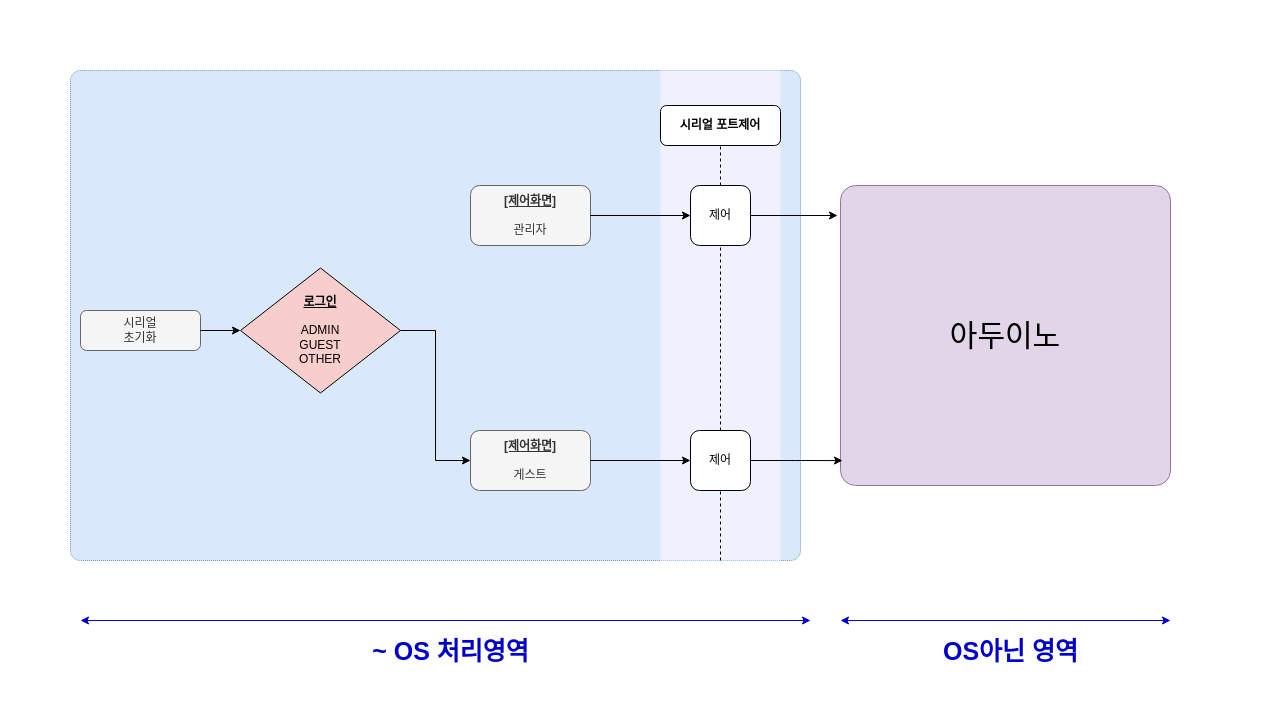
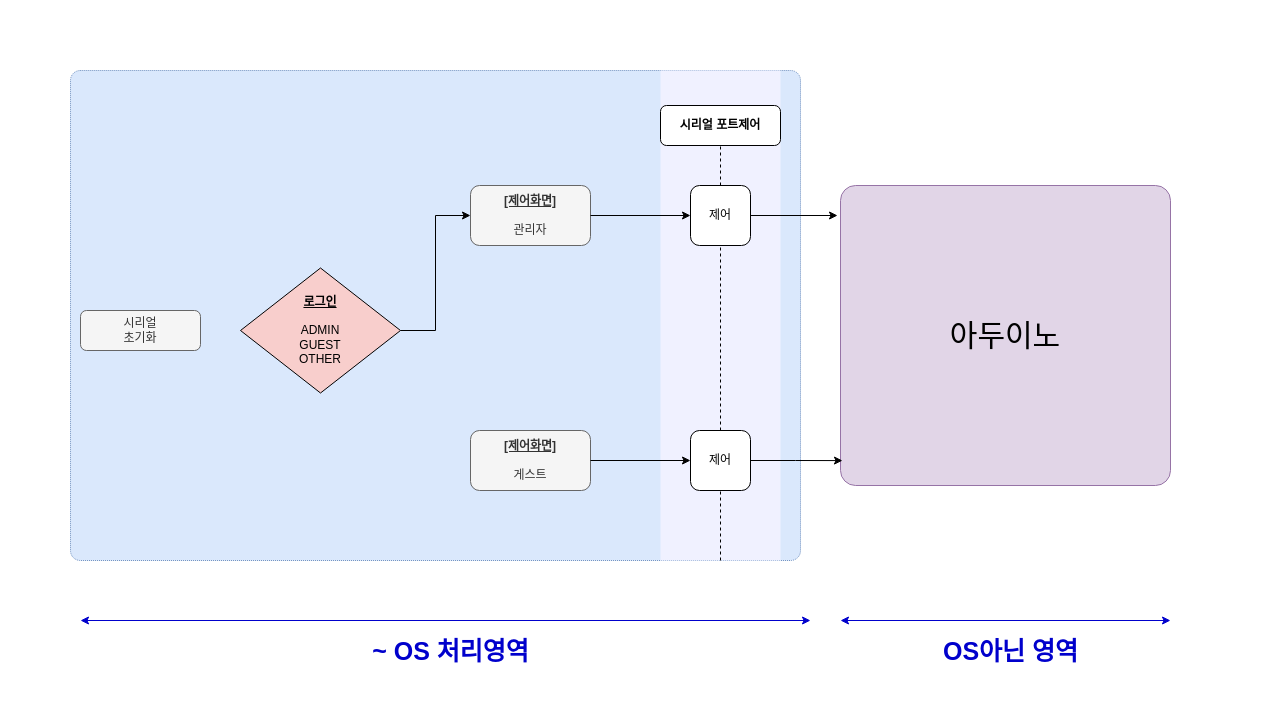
  <mxCell id="0" />
  <mxCell id="1" parent="0" />
  <mxCell id="2" value="" style="group;container=1;" vertex="1" connectable="0" parent="1"><mxGeometry x="70" y="70" width="1170" height="630" as="geometry" /></mxCell>
  <mxCell id="3" value="" style="rounded=0;whiteSpace=wrap;html=1;strokeColor=none;" vertex="1" parent="2"><mxGeometry x="-50" y="-50" width="1210" height="680" as="geometry" /></mxCell>
  <mxCell id="4" value="" style="rounded=1;whiteSpace=wrap;html=1;fillColor=#dae8fc;dashed=1;dashPattern=1 1;strokeColor=#6c8ebf;arcSize=2;" parent="2" vertex="1"><mxGeometry width="730" height="490" as="geometry" /></mxCell>
  <mxCell id="5" value="" style="rounded=0;whiteSpace=wrap;html=1;strokeColor=none;fillColor=#F0F1FF;" parent="2" vertex="1"><mxGeometry x="590" width="120" height="490" as="geometry" /></mxCell>
  <mxCell id="6" value="시리얼&lt;br&gt;초기화" style="rounded=1;whiteSpace=wrap;html=1;fontSize=12;glass=0;strokeWidth=1;shadow=0;fillColor=#f5f5f5;strokeColor=#666666;fontColor=#333333;" parent="2" vertex="1"><mxGeometry x="10" y="240" width="120" height="40" as="geometry" /></mxCell>
  <mxCell id="7" value="&lt;span&gt;&lt;b&gt;&lt;u&gt;로그인&lt;/u&gt;&lt;/b&gt;&lt;br&gt;&lt;br&gt;ADMIN&lt;br&gt;GUEST&lt;br&gt;OTHER&lt;br&gt;&lt;/span&gt;" style="rhombus;whiteSpace=wrap;html=1;fillColor=#f8cecc;" parent="2" vertex="1"><mxGeometry x="170" y="197.5" width="160" height="125" as="geometry" /></mxCell>
- <mxCell id="8" value="" style="edgeStyle=orthogonalEdgeStyle;rounded=0;orthogonalLoop=1;jettySize=auto;html=1;" parent="2" source="6" target="7" edge="1"><mxGeometry relative="1" as="geometry" /></mxCell>
  <mxCell id="9" value="&lt;b&gt;&lt;u&gt;[제어화면]&lt;/u&gt;&lt;/b&gt;&lt;br&gt;&lt;br&gt;관리자" style="rounded=1;whiteSpace=wrap;html=1;fontSize=12;glass=0;strokeWidth=1;shadow=0;fillColor=#f5f5f5;strokeColor=#666666;fontColor=#333333;" parent="2" vertex="1"><mxGeometry x="400" y="115" width="120" height="60" as="geometry" /></mxCell>
+ <mxCell id="10" style="edgeStyle=orthogonalEdgeStyle;rounded=0;orthogonalLoop=1;jettySize=auto;html=1;entryX=0;entryY=0.5;entryDx=0;entryDy=0;" parent="2" source="7" target="9" edge="1"><mxGeometry relative="1" as="geometry" /></mxCell>
  <mxCell id="11" value="&lt;b&gt;&lt;u&gt;[제어화면]&lt;/u&gt;&lt;/b&gt;&lt;br&gt;&lt;br&gt;게스트" style="rounded=1;whiteSpace=wrap;html=1;fontSize=12;glass=0;strokeWidth=1;shadow=0;fillColor=#f5f5f5;strokeColor=#666666;fontColor=#333333;" parent="2" vertex="1"><mxGeometry x="400" y="360" width="120" height="60" as="geometry" /></mxCell>
- <mxCell id="12" style="edgeStyle=orthogonalEdgeStyle;rounded=0;orthogonalLoop=1;jettySize=auto;html=1;entryX=0;entryY=0.5;entryDx=0;entryDy=0;" parent="2" source="7" target="11" edge="1"><mxGeometry relative="1" as="geometry" /></mxCell>
  <mxCell id="13" value="&lt;b&gt;시리얼 포트제어&lt;/b&gt;" style="rounded=1;whiteSpace=wrap;html=1;" parent="2" vertex="1"><mxGeometry x="590" y="35" width="120" height="40" as="geometry" /></mxCell>
  <mxCell id="14" value="" style="endArrow=none;html=1;entryX=0.5;entryY=1;entryDx=0;entryDy=0;dashed=1;" parent="2" source="15" target="13" edge="1"><mxGeometry width="50" height="50" relative="1" as="geometry"><mxPoint x="650" y="495" as="sourcePoint" /><mxPoint x="430" y="235" as="targetPoint" /></mxGeometry></mxCell>
  <mxCell id="15" value="제어" style="rounded=1;whiteSpace=wrap;html=1;" parent="2" vertex="1"><mxGeometry x="620" y="115" width="60" height="60" as="geometry" /></mxCell>
  <mxCell id="16" style="edgeStyle=orthogonalEdgeStyle;rounded=0;orthogonalLoop=1;jettySize=auto;html=1;" parent="2" source="9" target="15" edge="1"><mxGeometry relative="1" as="geometry" /></mxCell>
  <mxCell id="17" value="" style="endArrow=none;html=1;entryX=0.5;entryY=1;entryDx=0;entryDy=0;dashed=1;" parent="2" source="18" target="15" edge="1"><mxGeometry width="50" height="50" relative="1" as="geometry"><mxPoint x="650" y="495" as="sourcePoint" /><mxPoint x="650" y="75" as="targetPoint" /></mxGeometry></mxCell>
  <mxCell id="18" value="제어" style="rounded=1;whiteSpace=wrap;html=1;" parent="2" vertex="1"><mxGeometry x="620" y="360" width="60" height="60" as="geometry" /></mxCell>
  <mxCell id="19" style="edgeStyle=orthogonalEdgeStyle;rounded=0;orthogonalLoop=1;jettySize=auto;html=1;entryX=0;entryY=0.5;entryDx=0;entryDy=0;" parent="2" source="11" target="18" edge="1"><mxGeometry relative="1" as="geometry" /></mxCell>
  <mxCell id="20" value="" style="endArrow=none;html=1;entryX=0.5;entryY=1;entryDx=0;entryDy=0;dashed=1;" parent="2" target="18" edge="1"><mxGeometry width="50" height="50" relative="1" as="geometry"><mxPoint x="650" y="490" as="sourcePoint" /><mxPoint x="650" y="175" as="targetPoint" /></mxGeometry></mxCell>
  <mxCell id="21" value="&lt;font style=&quot;font-size: 30px&quot;&gt;아두이노&lt;/font&gt;" style="rounded=1;whiteSpace=wrap;html=1;fillColor=#e1d5e7;shadow=0;strokeColor=#9673a6;strokeWidth=1;glass=0;arcSize=5;" parent="2" vertex="1"><mxGeometry x="770" y="115" width="330" height="300" as="geometry" /></mxCell>
  <mxCell id="22" style="edgeStyle=orthogonalEdgeStyle;rounded=0;orthogonalLoop=1;jettySize=auto;html=1;entryX=-0.009;entryY=0.1;entryDx=0;entryDy=0;entryPerimeter=0;" parent="2" source="15" target="21" edge="1"><mxGeometry relative="1" as="geometry" /></mxCell>
  <mxCell id="23" style="edgeStyle=orthogonalEdgeStyle;rounded=0;orthogonalLoop=1;jettySize=auto;html=1;exitX=1;exitY=0.5;exitDx=0;exitDy=0;entryX=0.006;entryY=0.917;entryDx=0;entryDy=0;entryPerimeter=0;" parent="2" source="18" target="21" edge="1"><mxGeometry relative="1" as="geometry" /></mxCell>
  <mxCell id="24" value="" style="endArrow=classic;startArrow=classic;html=1;strokeColor=#0000CC;" parent="2" edge="1"><mxGeometry width="50" height="50" relative="1" as="geometry"><mxPoint x="10" y="550" as="sourcePoint" /><mxPoint x="740" y="550" as="targetPoint" /></mxGeometry></mxCell>
  <mxCell id="25" value="&lt;span style=&quot;font-size: 25px&quot;&gt;&lt;font color=&quot;#0000cc&quot;&gt;~ OS 처리영역&lt;/font&gt;&lt;/span&gt;" style="text;html=1;align=center;verticalAlign=middle;resizable=0;points=[];autosize=1;fontStyle=1" parent="2" vertex="1"><mxGeometry x="290" y="570" width="180" height="20" as="geometry" /></mxCell>
  <mxCell id="26" value="&lt;font color=&quot;#0000cc&quot;&gt;&lt;span style=&quot;font-size: 25px&quot;&gt;OS아닌 영역&lt;/span&gt;&lt;/font&gt;" style="text;html=1;align=center;verticalAlign=middle;resizable=0;points=[];autosize=1;fontStyle=1" parent="2" vertex="1"><mxGeometry x="860" y="570" width="160" height="20" as="geometry" /></mxCell>
  <mxCell id="27" value="" style="endArrow=classic;startArrow=classic;html=1;strokeColor=#0000CC;" parent="2" edge="1"><mxGeometry width="50" height="50" relative="1" as="geometry"><mxPoint x="770" y="550" as="sourcePoint" /><mxPoint x="1100" y="550" as="targetPoint" /></mxGeometry></mxCell>
